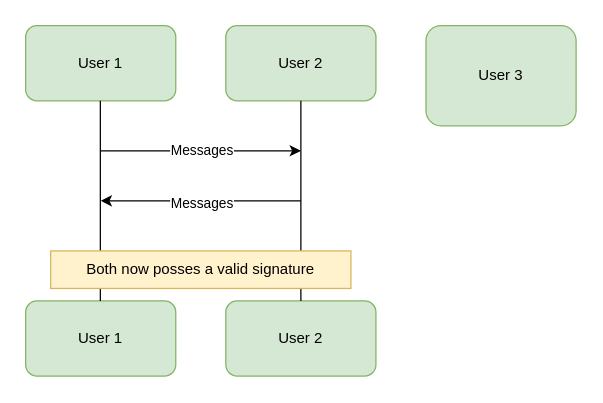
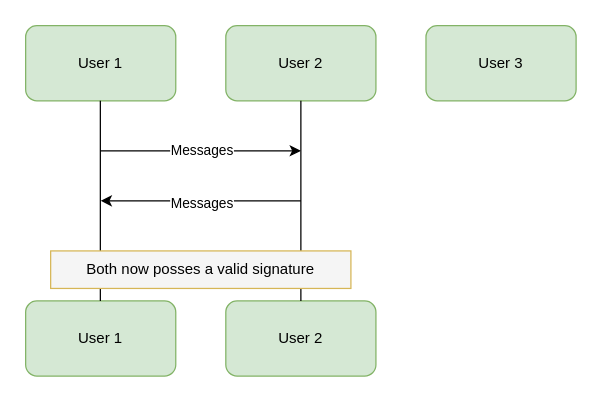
  <mxCell id="0" />
  <mxCell id="1" parent="0" />
  <mxCell id="2" value="User 1" style="rounded=1;whiteSpace=wrap;html=1;fillColor=#d5e8d4;strokeColor=#82b366;" vertex="1" parent="1"><mxGeometry x="20" y="20" width="120" height="60" as="geometry" /></mxCell>
  <mxCell id="3" value="&lt;div&gt;User 2&lt;/div&gt;" style="rounded=1;whiteSpace=wrap;html=1;fillColor=#d5e8d4;strokeColor=#82b366;" vertex="1" parent="1"><mxGeometry x="180" y="20" width="120" height="60" as="geometry" /></mxCell>
- <mxCell id="4" value="User 3" style="rounded=1;whiteSpace=wrap;html=1;fillColor=#d5e8d4;strokeColor=#82b366;" vertex="1" parent="1"><mxGeometry x="340" y="20" width="120" height="80" as="geometry" /></mxCell>
+ <mxCell id="4" value="User 3" style="rounded=1;whiteSpace=wrap;html=1;fillColor=#d5e8d4;strokeColor=#82b366;" vertex="1" parent="1"><mxGeometry x="340" y="20" width="120" height="60" as="geometry" /></mxCell>
  <mxCell id="5" value="User 1" style="rounded=1;whiteSpace=wrap;html=1;fillColor=#d5e8d4;strokeColor=#82b366;" vertex="1" parent="1"><mxGeometry x="20" y="240" width="120" height="60" as="geometry" /></mxCell>
  <mxCell id="6" value="&lt;div&gt;User 2&lt;/div&gt;" style="rounded=1;whiteSpace=wrap;html=1;fillColor=#d5e8d4;strokeColor=#82b366;" vertex="1" parent="1"><mxGeometry x="180" y="240" width="120" height="60" as="geometry" /></mxCell>
  <mxCell id="7" value="" style="endArrow=none;html=1;rounded=0;entryX=0.5;entryY=1;entryDx=0;entryDy=0;exitX=0.5;exitY=0;exitDx=0;exitDy=0;" edge="1" parent="1" source="6" target="3"><mxGeometry width="50" height="50" relative="1" as="geometry"><mxPoint x="230" y="220" as="sourcePoint" /><mxPoint x="280" y="170" as="targetPoint" /></mxGeometry></mxCell>
  <mxCell id="8" value="" style="endArrow=none;html=1;rounded=0;entryX=0.5;entryY=1;entryDx=0;entryDy=0;exitX=0.5;exitY=0;exitDx=0;exitDy=0;" edge="1" parent="1"><mxGeometry width="50" height="50" relative="1" as="geometry"><mxPoint x="79.71" y="240" as="sourcePoint" /><mxPoint x="79.71" y="80" as="targetPoint" /></mxGeometry></mxCell>
- <mxCell id="9" value="Both now posses a valid signature" style="rounded=0;whiteSpace=wrap;html=1;fillColor=#fff2cc;strokeColor=#d6b656;" vertex="1" parent="1"><mxGeometry x="40" y="200" width="240" height="30" as="geometry" /></mxCell>
+ <mxCell id="9" value="Both now posses a valid signature" style="rounded=0;whiteSpace=wrap;html=1;fillColor=#f5f5f5;strokeColor=#d6b656;" vertex="1" parent="1"><mxGeometry x="40" y="200" width="240" height="30" as="geometry" /></mxCell>
  <mxCell id="10" value="" style="endArrow=classic;html=1;rounded=0;" edge="1" parent="1"><mxGeometry width="50" height="50" relative="1" as="geometry"><mxPoint x="80" y="120" as="sourcePoint" /><mxPoint x="240" y="120" as="targetPoint" /></mxGeometry></mxCell>
  <mxCell id="11" value="&lt;div&gt;Messages&lt;/div&gt;" style="edgeLabel;html=1;align=center;verticalAlign=middle;resizable=0;points=[];" vertex="1" connectable="0" parent="10"><mxGeometry x="-0.043" y="1" relative="1" as="geometry"><mxPoint x="3" as="offset" /></mxGeometry></mxCell>
  <mxCell id="12" value="" style="endArrow=classic;html=1;rounded=0;" edge="1" parent="1"><mxGeometry width="50" height="50" relative="1" as="geometry"><mxPoint x="240" y="160" as="sourcePoint" /><mxPoint x="80" y="160" as="targetPoint" /></mxGeometry></mxCell>
  <mxCell id="13" value="Messages" style="edgeLabel;html=1;align=center;verticalAlign=middle;resizable=0;points=[];" vertex="1" connectable="0" parent="12"><mxGeometry x="-0.007" y="1" relative="1" as="geometry"><mxPoint x="-1" as="offset" /></mxGeometry></mxCell>
